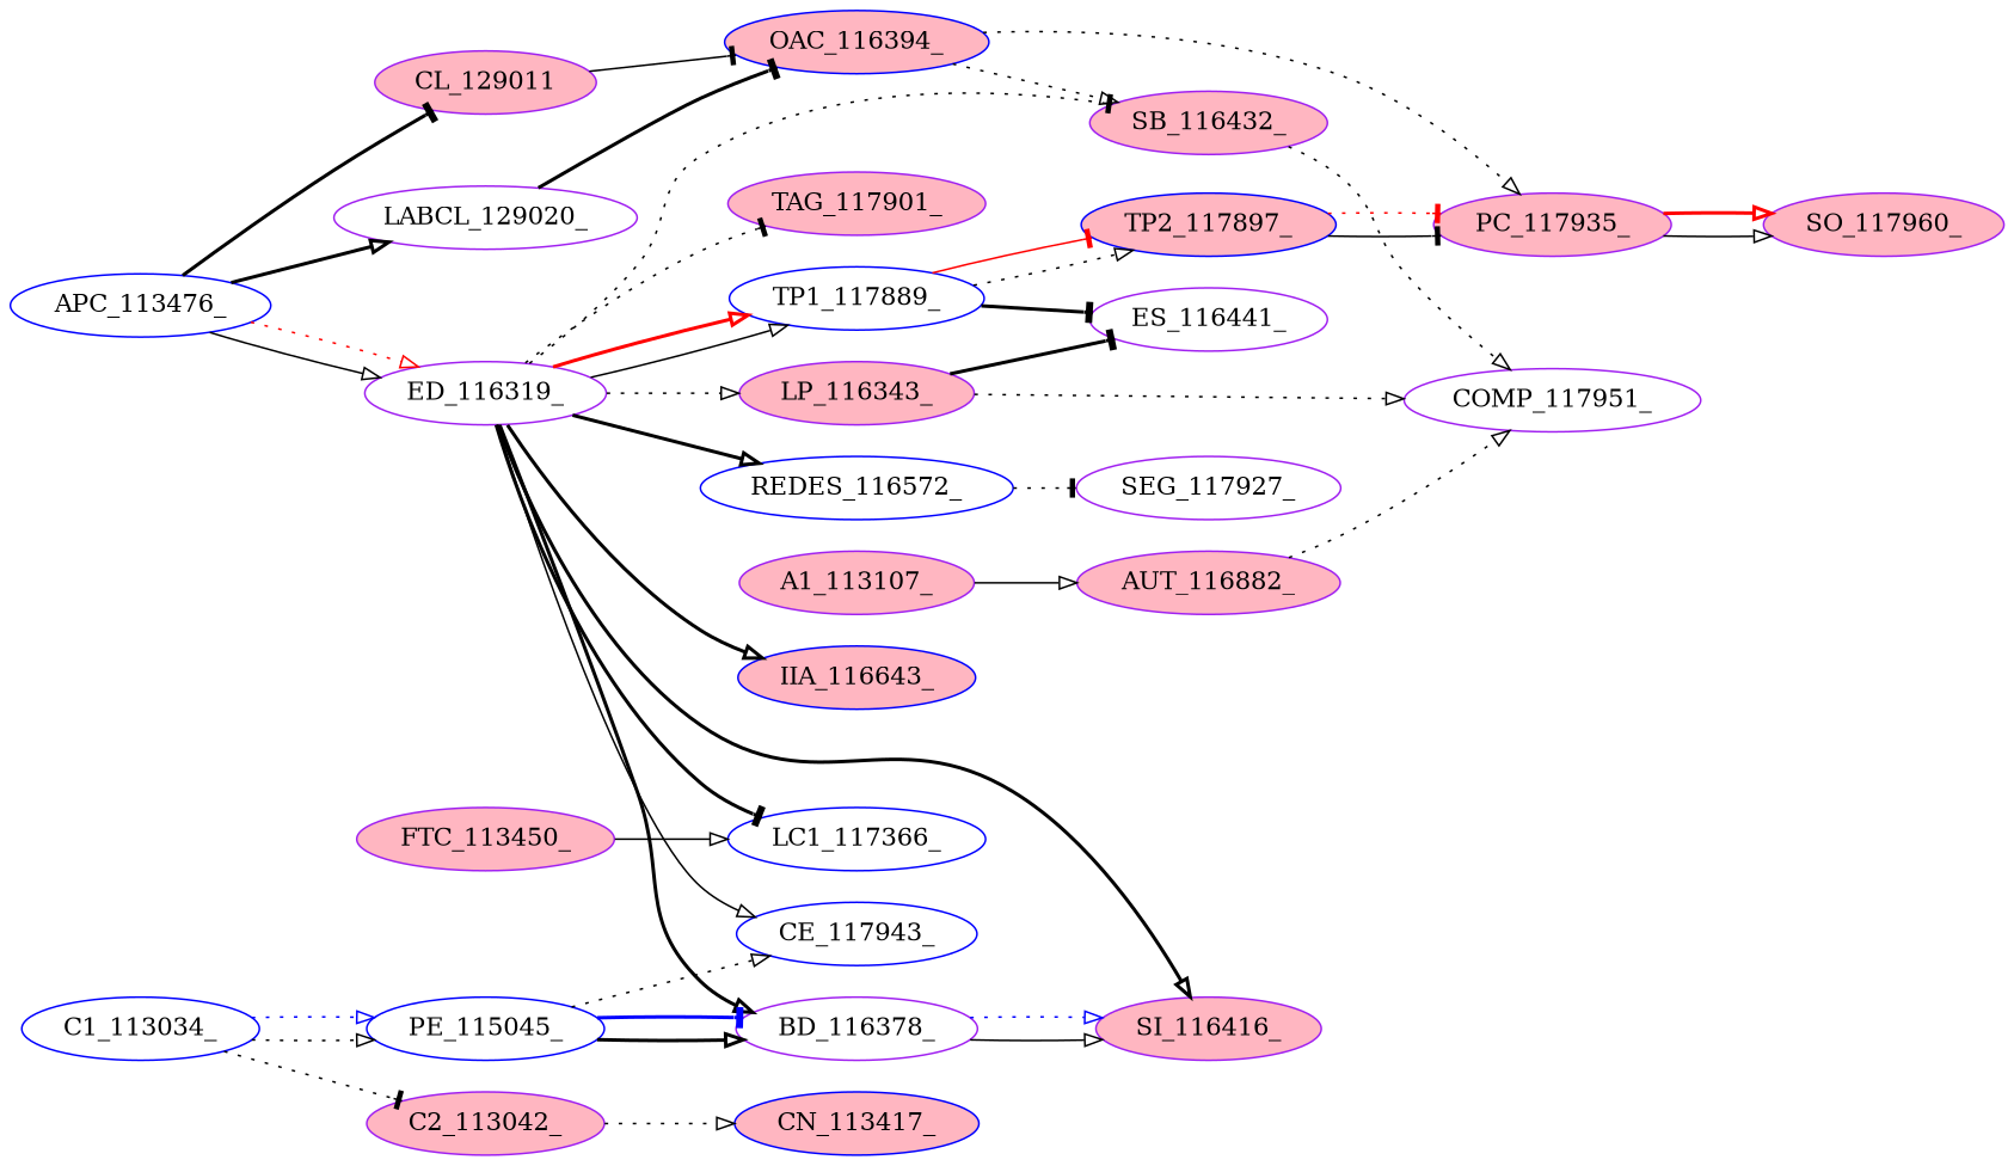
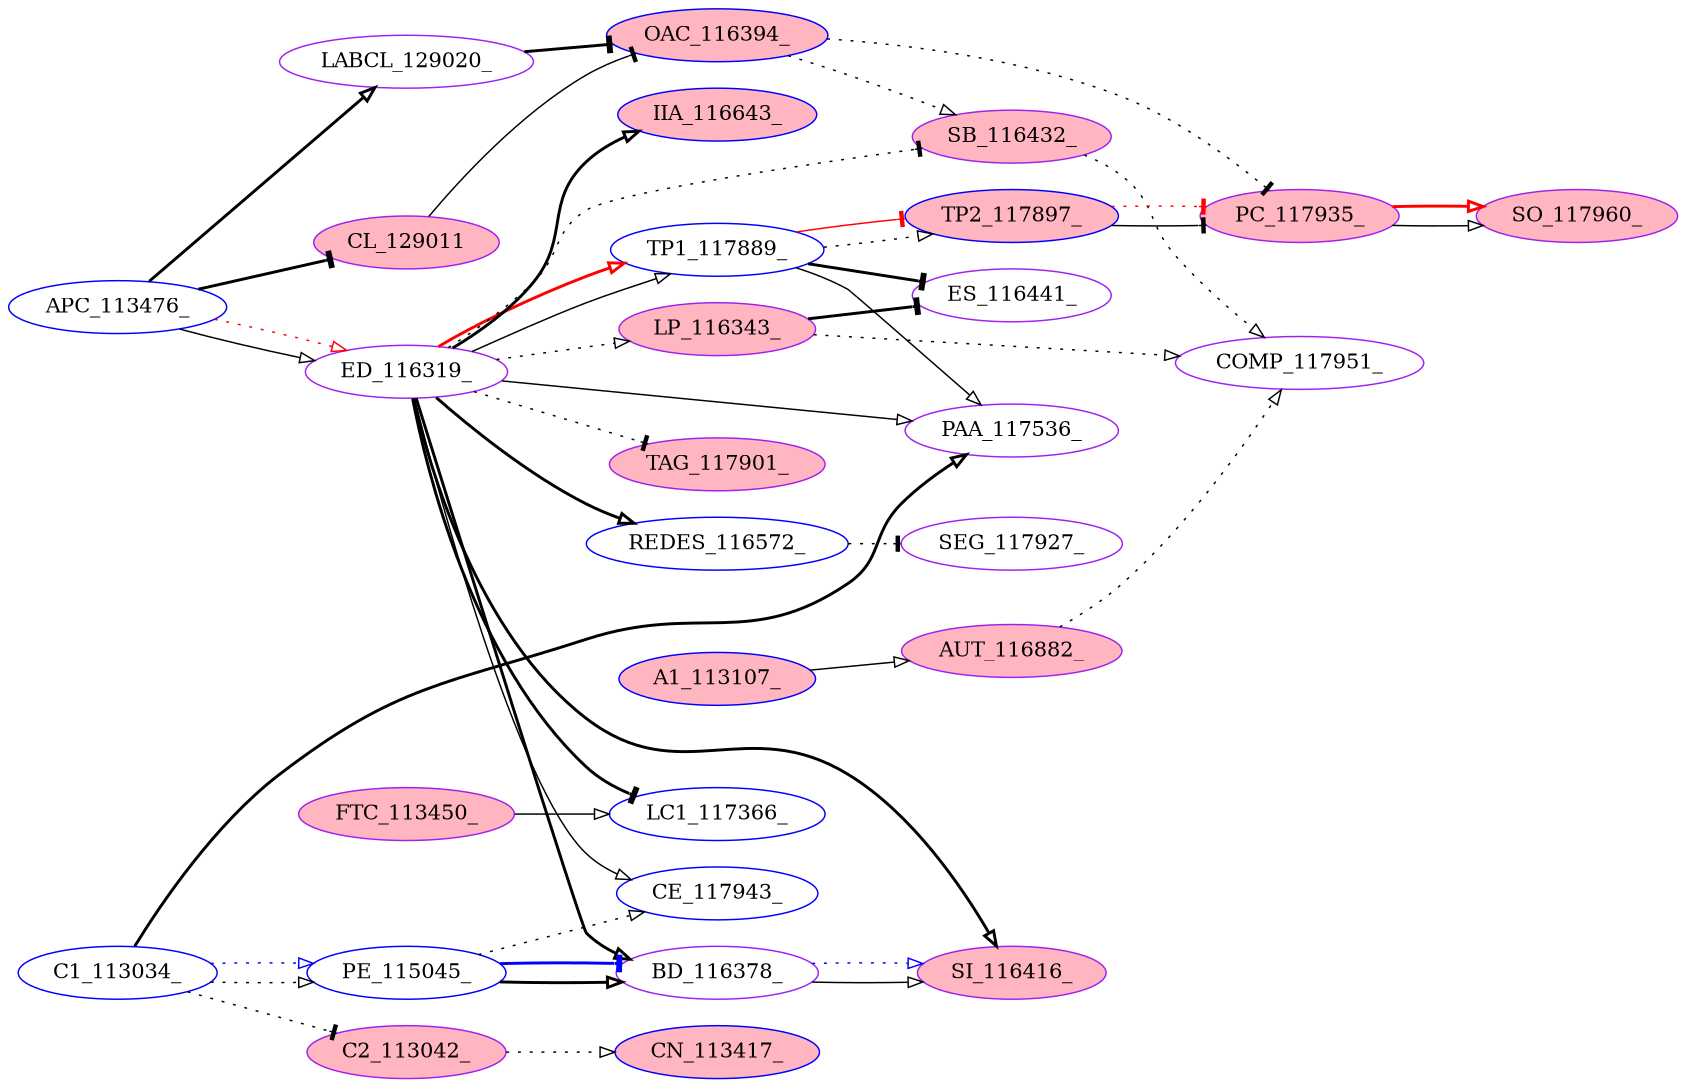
  digraph {
    rankdir=LR
    node [color=purple fillcolor=lightpink style=filled]
    edge [arrowhead=onormal style=dotted]
    APC_113476_ [color=blue fillcolor=white]
    CL_129011
    LABCL_129020_ [fillcolor=white]
    ED_116319_ [fillcolor=white]
    OAC_116394_ [color=blue]
+   PAA_117536_ [fillcolor=white]
    TP1_117889_ [color=blue fillcolor=white]
    LC1_117366_ [color=blue fillcolor=white]
    TAG_117901_
    REDES_116572_ [color=blue fillcolor=white]
    LP_116343_
    BD_116378_ [fillcolor=white]
    n13 [color=blue label=IIA_116643_]
    SB_116432_
    SI_116416_
    CE_117943_ [color=blue fillcolor=white]
    PC_117935_
    C1_113034_ [color=blue fillcolor=white]
    C2_113042_
    PE_115045_ [color=blue fillcolor=white]
    CN_113417_ [color=blue]
    TP2_117897_ [color=blue]
    ES_116441_ [fillcolor=white]
    SEG_117927_ [fillcolor=white]
    COMP_117951_ [fillcolor=white]
    SO_117960_
    FTC_113450_
-   A1_113107_
+   A1_113107_ [color=blue]
    AUT_116882_
    APC_113476_ -> CL_129011 [arrowhead=tee style=bold]
    APC_113476_ -> LABCL_129020_ [style=bold]
    APC_113476_ -> ED_116319_ [style=solid]
    APC_113476_ -> ED_116319_ [color=red]
    CL_129011 -> OAC_116394_ [arrowhead=tee style=solid]
    LABCL_129020_ -> OAC_116394_ [arrowhead=tee style=bold]
+   ED_116319_ -> PAA_117536_ [style=solid]
    ED_116319_ -> TP1_117889_ [style=solid]
    ED_116319_ -> TP1_117889_ [color=red style=bold]
    ED_116319_ -> LC1_117366_ [arrowhead=tee style=bold]
    ED_116319_ -> TAG_117901_ [arrowhead=tee]
    ED_116319_ -> REDES_116572_ [style=bold]
    ED_116319_ -> LP_116343_
    ED_116319_ -> BD_116378_ [style=bold]
    ED_116319_ -> n13 [style=bold]
    ED_116319_ -> SB_116432_ [arrowhead=tee]
    ED_116319_ -> SI_116416_ [style=bold]
    ED_116319_ -> CE_117943_ [style=solid]
    OAC_116394_ -> SB_116432_
-   OAC_116394_ -> PC_117935_
+   OAC_116394_ -> PC_117935_ [arrowhead=tee]
+   TP1_117889_ -> PAA_117536_ [style=solid]
    TP1_117889_ -> TP2_117897_
    TP1_117889_ -> TP2_117897_ [arrowhead=tee color=red style=solid]
    TP1_117889_ -> ES_116441_ [arrowhead=tee style=bold]
    REDES_116572_ -> SEG_117927_ [arrowhead=tee]
    LP_116343_ -> ES_116441_ [arrowhead=tee style=bold]
    LP_116343_ -> COMP_117951_
    BD_116378_ -> SI_116416_ [style=solid]
    BD_116378_ -> SI_116416_ [color=blue]
    SB_116432_ -> COMP_117951_
    PC_117935_ -> SO_117960_ [style=solid]
    PC_117935_ -> SO_117960_ [color=red style=bold]
+   C1_113034_ -> PAA_117536_ [style=bold]
    C1_113034_ -> C2_113042_ [arrowhead=tee]
    C1_113034_ -> PE_115045_
    C1_113034_ -> PE_115045_ [color=blue]
    C2_113042_ -> CN_113417_
    PE_115045_ -> BD_116378_ [style=bold]
    PE_115045_ -> BD_116378_ [arrowhead=tee color=blue style=bold]
    PE_115045_ -> CE_117943_
    TP2_117897_ -> PC_117935_ [arrowhead=tee style=solid]
    TP2_117897_ -> PC_117935_ [arrowhead=tee color=red]
    FTC_113450_ -> LC1_117366_ [style=solid]
    A1_113107_ -> AUT_116882_ [style=solid]
    AUT_116882_ -> COMP_117951_
  }
